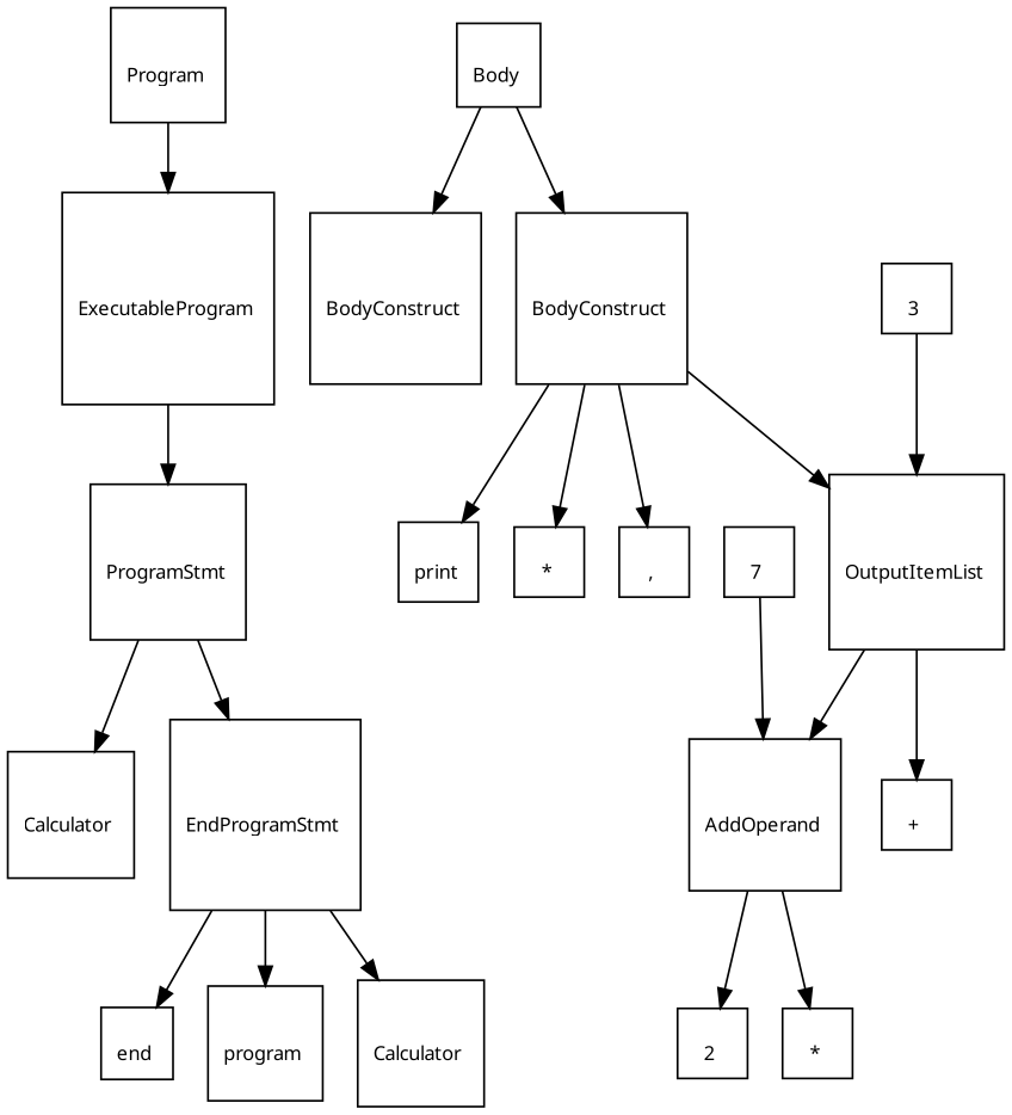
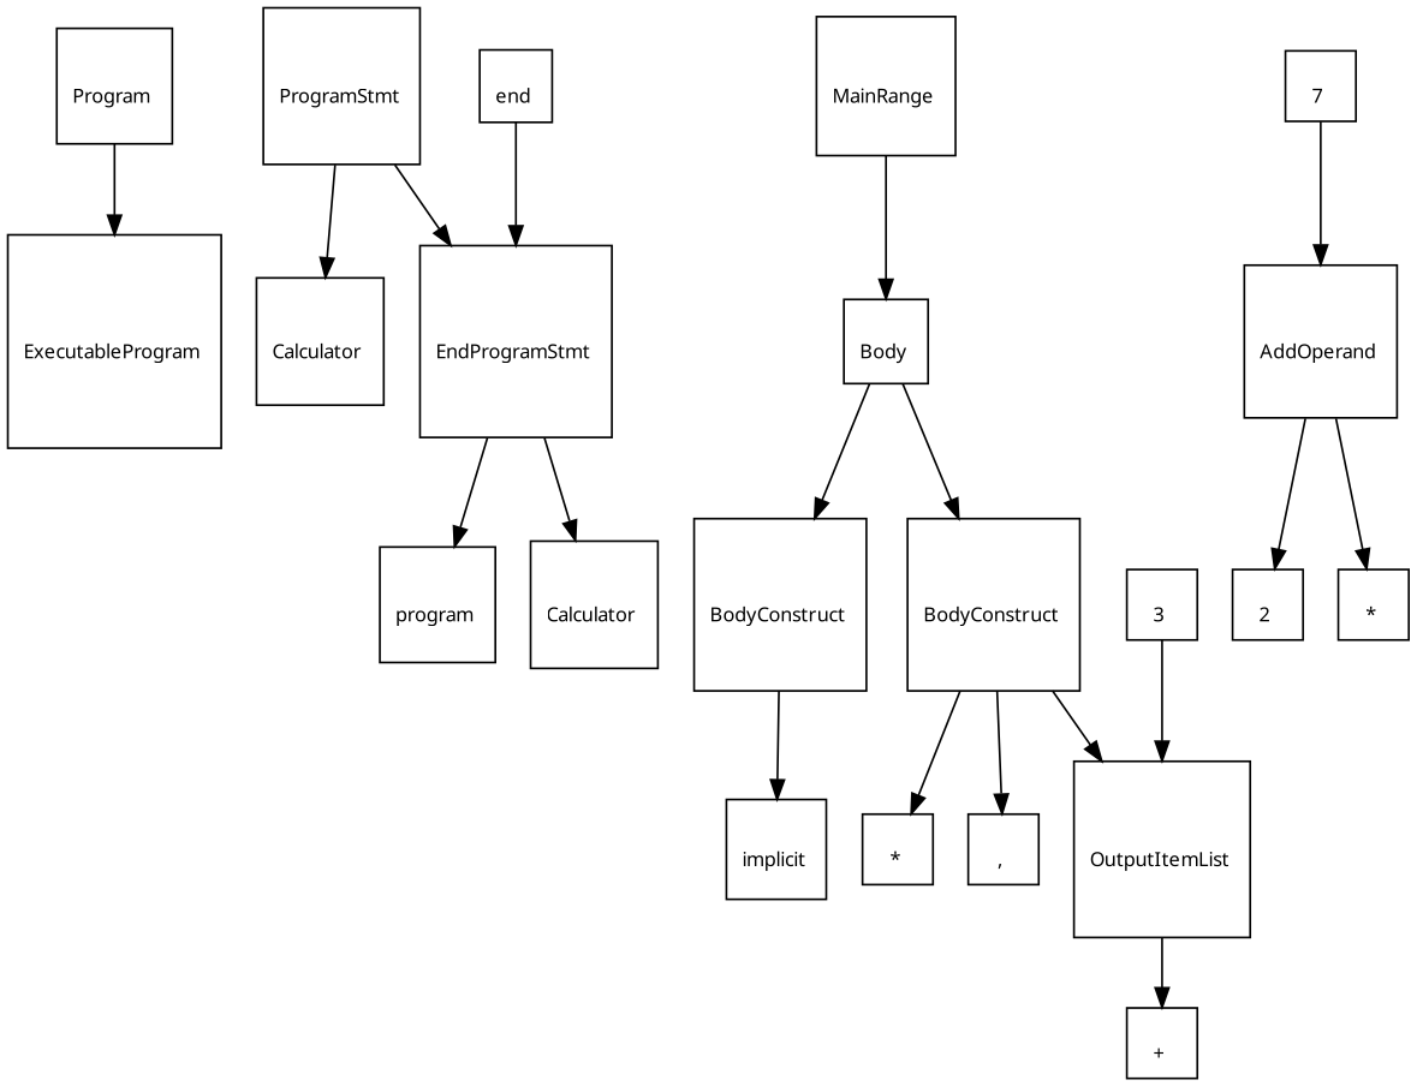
  digraph {
    node [fontname="Arial Unicode MS" fontsize=10 shape=square]
    n1 [label="\lProgram \n"]
    n2 [label="\lExecutableProgram \n"]
    n3 [label="\lProgramStmt \n"]
    n4 [label="\lCalculator \n"]
    n5 [label="\lEndProgramStmt \n"]
+   n6 [label="\lMainRange \n"]
    n7 [label="\lBody \n"]
    n8 [label="\lBodyConstruct \n"]
    n9 [label="\lBodyConstruct \n"]
    n10 [label="\lend \n"]
    n11 [label="\lprogram \n"]
    n12 [label="\lCalculator \n"]
-   n14 [label="\lprint \n"]
+   n13 [label="\limplicit \n"]
    n15 [label="\l* \n"]
    n16 [label="\l, \n"]
    n17 [label="\lOutputItemList \n"]
    n18 [label="\lAddOperand \n"]
    n19 [label="\l+ \n"]
    n20 [label="\l2 \n"]
    n21 [label="\l* \n"]
    n22 [label="\l3 \n"]
    n23 [label="\l7 \n"]
    n1 -> n2
-   n2 -> n3
    n3 -> n4
    n3 -> n5
-   n5 -> n10
+   n10 -> n5
    n5 -> n11
    n5 -> n12
+   n6 -> n7
    n7 -> n8
    n7 -> n9
-   n9 -> n14
+   n8 -> n13
    n9 -> n15
    n9 -> n16
    n9 -> n17
-   n17 -> n18
    n17 -> n19
    n18 -> n20
    n18 -> n21
    n22 -> n17
    n23 -> n18
  }
